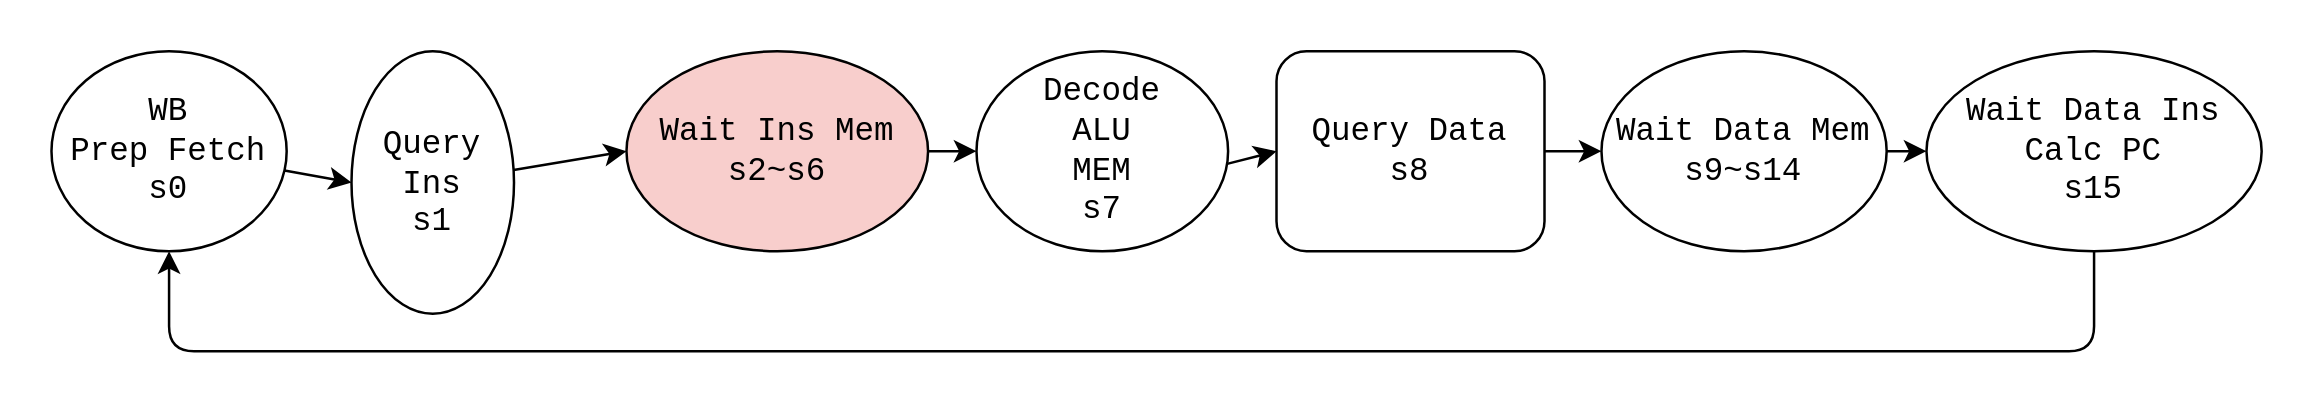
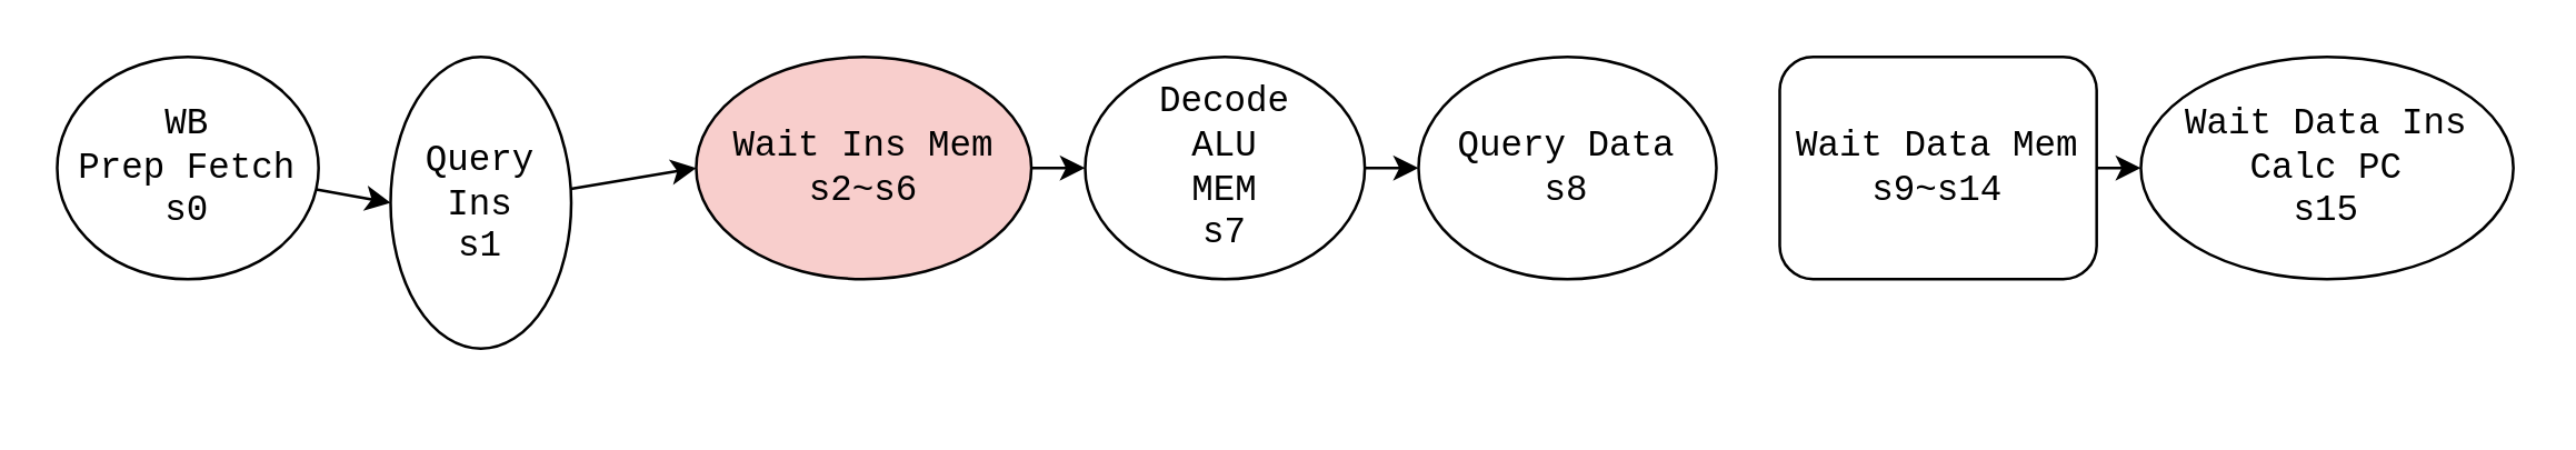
  <mxCell id="0" />
  <mxCell id="1" parent="0" />
  <mxCell id="2" style="edgeStyle=none;html=1;entryX=0;entryY=0.5;entryDx=0;entryDy=0;" edge="1" parent="1" source="3" target="11"><mxGeometry relative="1" as="geometry" /></mxCell>
  <mxCell id="3" value="&lt;font data-font-src=&quot;https://fonts.googleapis.com/css?family=Roboto+Mono&quot; style=&quot;font-size: 13px&quot;&gt;WB&lt;br&gt;Prep Fetch&lt;br style=&quot;font-size: 13px&quot;&gt;s0&lt;/font&gt;" style="ellipse;whiteSpace=wrap;html=1;fontFamily=Courier New;fontSize=13;" parent="1" vertex="1"><mxGeometry x="20" y="20" width="94.07" height="80" as="geometry" /></mxCell>
  <mxCell id="4" style="edgeStyle=none;html=1;" edge="1" parent="1" source="5" target="13"><mxGeometry relative="1" as="geometry" /></mxCell>
  <mxCell id="5" value="&lt;font data-font-src=&quot;https://fonts.googleapis.com/css?family=Roboto+Mono&quot; style=&quot;font-size: 13px&quot;&gt;Decode&lt;br style=&quot;font-size: 13px&quot;&gt;ALU&lt;br style=&quot;font-size: 13px&quot;&gt;MEM&lt;br style=&quot;font-size: 13px&quot;&gt;s7&lt;/font&gt;" style="ellipse;whiteSpace=wrap;html=1;fontFamily=Courier New;fontSize=13;" parent="1" vertex="1"><mxGeometry x="390" y="20" width="100.64" height="80" as="geometry" /></mxCell>
  <mxCell id="6" style="edgeStyle=none;html=1;entryX=0;entryY=0.5;entryDx=0;entryDy=0;" edge="1" parent="1" source="7" target="5"><mxGeometry relative="1" as="geometry" /></mxCell>
  <mxCell id="7" value="Wait Ins Mem&lt;br style=&quot;font-size: 13px&quot;&gt;s2~s6" style="ellipse;whiteSpace=wrap;html=1;fontFamily=Courier New;fontSize=13;fillColor=#f8cecc;" parent="1" vertex="1"><mxGeometry x="250" y="20" width="120.63" height="80" as="geometry" /></mxCell>
  <mxCell id="8" style="edgeStyle=none;html=1;entryX=0;entryY=0.5;entryDx=0;entryDy=0;" edge="1" parent="1" source="9" target="14"><mxGeometry relative="1" as="geometry" /></mxCell>
- <mxCell id="9" value="Wait Data Mem&lt;br style=&quot;font-size: 13px&quot;&gt;s9~s14" style="ellipse;whiteSpace=wrap;html=1;fontFamily=Courier New;fontSize=13;" parent="1" vertex="1"><mxGeometry x="640" y="20" width="114.07" height="80" as="geometry" /></mxCell>
+ <mxCell id="9" value="Wait Data Mem&lt;br style=&quot;font-size: 13px&quot;&gt;s9~s14" style="whiteSpace=wrap;html=1;fontFamily=Courier New;fontSize=13;rounded=1;" parent="1" vertex="1"><mxGeometry x="640" y="20" width="114.07" height="80" as="geometry" /></mxCell>
  <mxCell id="10" style="edgeStyle=none;html=1;entryX=0;entryY=0.5;entryDx=0;entryDy=0;" edge="1" parent="1" source="11" target="7"><mxGeometry relative="1" as="geometry" /></mxCell>
  <mxCell id="11" value="&lt;font data-font-src=&quot;https://fonts.googleapis.com/css?family=Roboto+Mono&quot; style=&quot;font-size: 13px&quot;&gt;Query Ins&lt;br style=&quot;font-size: 13px&quot;&gt;s1&lt;/font&gt;" style="ellipse;whiteSpace=wrap;html=1;fontFamily=Courier New;fontSize=13;" parent="1" vertex="1"><mxGeometry x="140" y="20" width="65" height="105" as="geometry" /></mxCell>
- <mxCell id="12" style="edgeStyle=none;html=1;entryX=0;entryY=0.5;entryDx=0;entryDy=0;" edge="1" parent="1" source="13" target="9"><mxGeometry relative="1" as="geometry" /></mxCell>
- <mxCell id="13" value="Query Data&lt;br&gt;s8" style="whiteSpace=wrap;html=1;fontFamily=Courier New;fontSize=13;rounded=1;" parent="1" vertex="1"><mxGeometry x="510" y="20" width="107.2" height="80" as="geometry" /></mxCell>
+ <mxCell id="13" value="Query Data&lt;br&gt;s8" style="ellipse;whiteSpace=wrap;html=1;fontFamily=Courier New;fontSize=13;" parent="1" vertex="1"><mxGeometry x="510" y="20" width="107.2" height="80" as="geometry" /></mxCell>
  <mxCell id="14" value="Wait Data Ins&lt;br&gt;Calc PC&lt;br style=&quot;font-size: 13px&quot;&gt;s15" style="ellipse;whiteSpace=wrap;html=1;fontFamily=Courier New;fontSize=13;" vertex="1" parent="1"><mxGeometry x="770" y="20" width="134.07" height="80" as="geometry" /></mxCell>
- <mxCell id="15" value="" style="edgeStyle=elbowEdgeStyle;elbow=horizontal;endArrow=classic;html=1;exitX=0.5;exitY=1;exitDx=0;exitDy=0;entryX=0.5;entryY=1;entryDx=0;entryDy=0;" edge="1" parent="1" source="14" target="3"><mxGeometry width="50" height="50" relative="1" as="geometry"><mxPoint x="560" y="200" as="sourcePoint" /><mxPoint x="610" y="150" as="targetPoint" /><Array as="points"><mxPoint x="460" y="140" /></Array></mxGeometry></mxCell>
